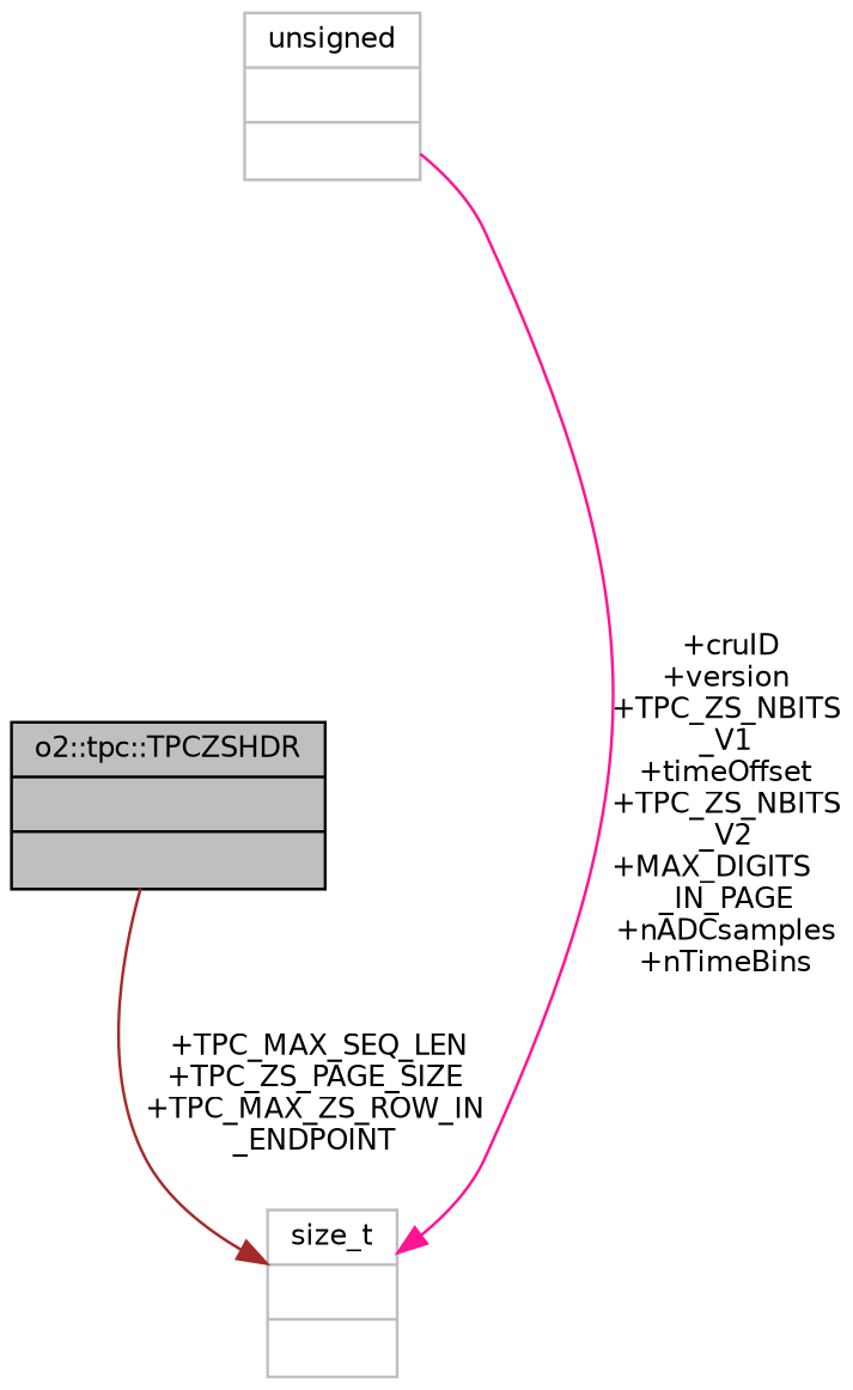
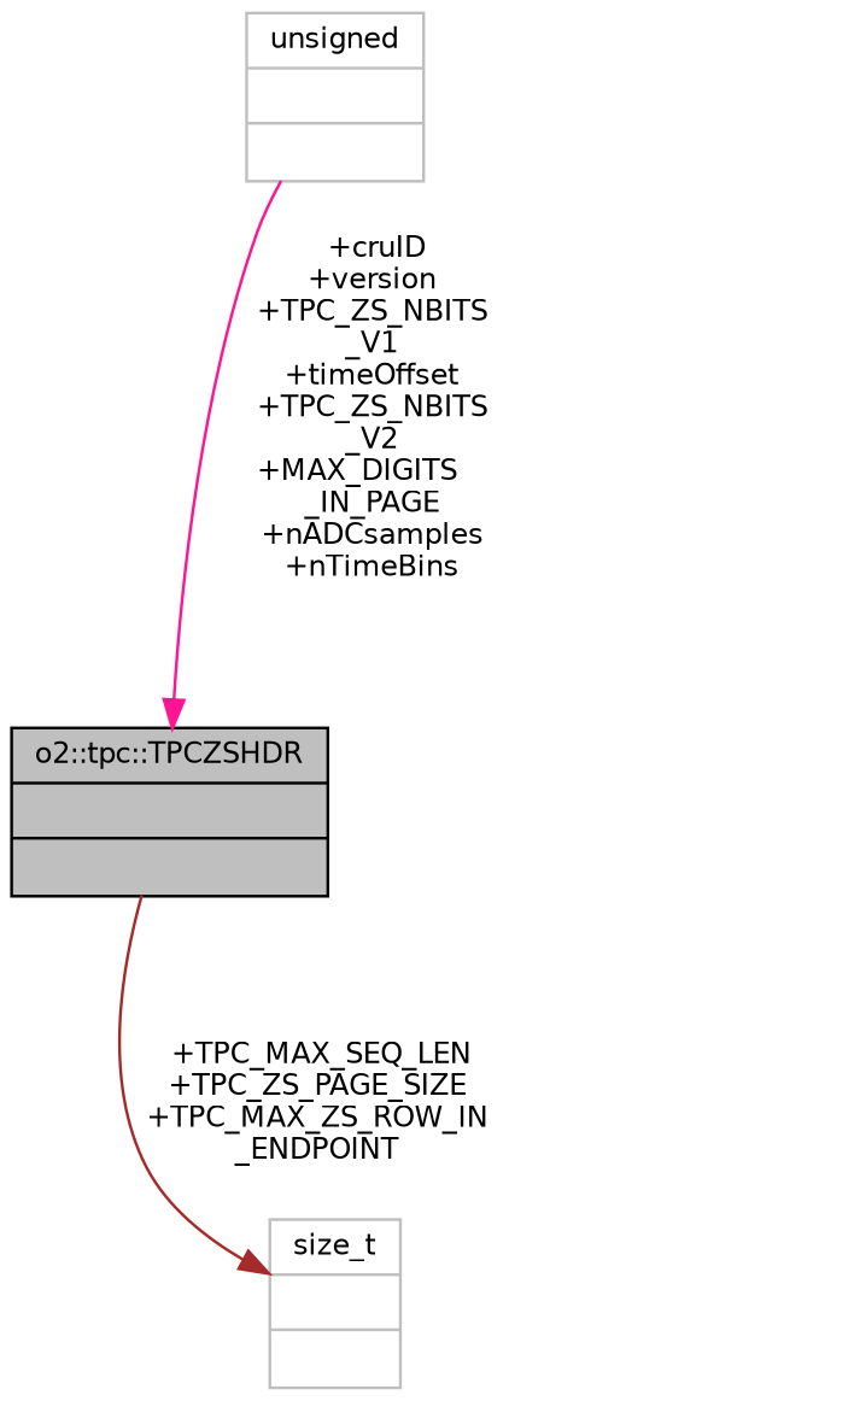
  digraph {
    node [color=grey75 fontname=Helvetica fontsize=10 shape=record]
    edge [arrowhead=normal fontname=Helvetica fontsize=10 labelfontname=Helvetica labelfontsize=10 style=solid]
    n1 [color=black fillcolor=grey75 fontcolor=black height=0.2 label="{o2::tpc::TPCZSHDR\n||}" style=filled width=0.4]
    n2 [height=0.2 label="{size_t\n||}" width=0.4]
    n3 [height=0.2 label="{unsigned\n||}" width=0.4]
    n1 -> n2 [color=brown label=" +TPC_MAX_SEQ_LEN\n+TPC_ZS_PAGE_SIZE\n+TPC_MAX_ZS_ROW_IN\l_ENDPOINT"]
-   n3 -> n2 [color=deeppink label=" +cruID\n+version\n+TPC_ZS_NBITS\l_V1\n+timeOffset\n+TPC_ZS_NBITS\l_V2\n+MAX_DIGITS\l_IN_PAGE\n+nADCsamples\n+nTimeBins"]
+   n3 -> n1 [color=deeppink label=" +cruID\n+version\n+TPC_ZS_NBITS\l_V1\n+timeOffset\n+TPC_ZS_NBITS\l_V2\n+MAX_DIGITS\l_IN_PAGE\n+nADCsamples\n+nTimeBins"]
  }
